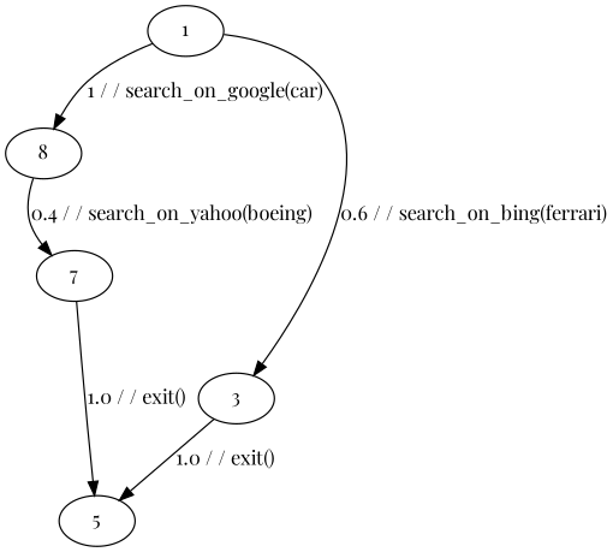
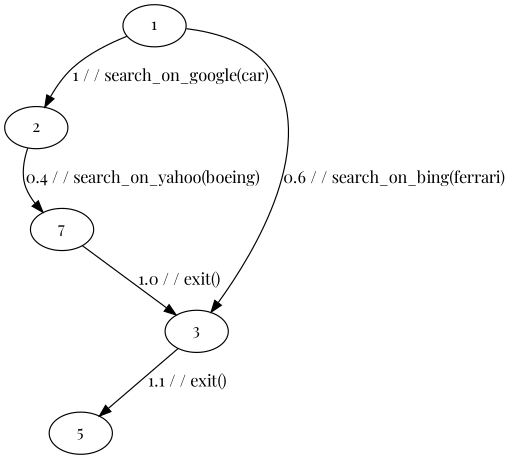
  digraph {
    fontname="Playfair Display"
    node [fontname="Playfair Display"]
    edge [fontname="Playfair Display"]
    1
-   2 [label=8]
+   2
    3
    n4 [label=7]
    5
    1 -> 2 [label="1 / / search_on_google(car)"]
    1 -> 3 [label="0.6 / / search_on_bing(ferrari)"]
    2 -> n4 [label="0.4 / / search_on_yahoo(boeing)"]
-   3 -> 5 [label="1.0 / / exit()"]
-   n4 -> 5 [label="1.0 / / exit()"]
+   3 -> 5 [label="1.1 / / exit()"]
+   n4 -> 3 [label="1.0 / / exit()"]
  }
